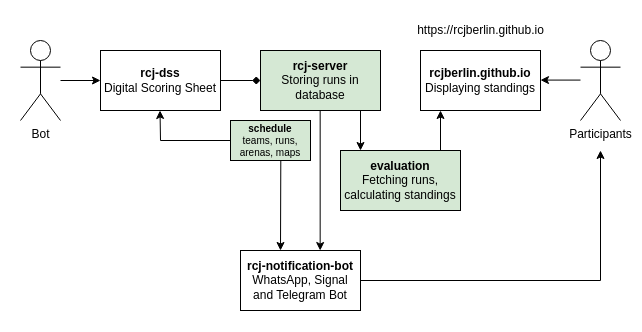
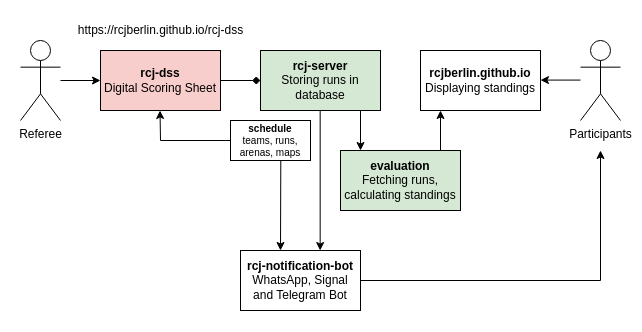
  <mxCell id="0" />
  <mxCell id="1" parent="0" />
- <mxCell id="2" value="&lt;div&gt;Bot&lt;/div&gt;" style="shape=umlActor;verticalLabelPosition=bottom;labelBackgroundColor=none;verticalAlign=top;html=1;outlineConnect=0;" parent="1" vertex="1"><mxGeometry x="20" y="40" width="40" height="80" as="geometry" /></mxCell>
+ <mxCell id="2" value="&lt;div&gt;Referee&lt;/div&gt;" style="shape=umlActor;verticalLabelPosition=bottom;labelBackgroundColor=none;verticalAlign=top;html=1;outlineConnect=0;" parent="1" vertex="1"><mxGeometry x="20" y="40" width="40" height="80" as="geometry" /></mxCell>
  <mxCell id="3" style="edgeStyle=orthogonalEdgeStyle;rounded=0;orthogonalLoop=1;jettySize=auto;html=1;exitX=1;exitY=0.5;exitDx=0;exitDy=0;entryX=0;entryY=0.5;entryDx=0;entryDy=0;endArrow=diamond;" parent="1" source="4" target="5" edge="1"><mxGeometry relative="1" as="geometry" /></mxCell>
- <mxCell id="4" value="&lt;div&gt;&lt;b&gt;rcj-dss&lt;/b&gt;&lt;/div&gt;&lt;div&gt;Digital Scoring Sheet&lt;/div&gt;" style="rounded=0;whiteSpace=wrap;html=1;" parent="1" vertex="1"><mxGeometry x="100" y="50" width="120" height="60" as="geometry" /></mxCell>
+ <mxCell id="4" value="&lt;div&gt;&lt;b&gt;rcj-dss&lt;/b&gt;&lt;/div&gt;&lt;div&gt;Digital Scoring Sheet&lt;/div&gt;" style="rounded=0;whiteSpace=wrap;html=1;fillColor=#f8cecc;" parent="1" vertex="1"><mxGeometry x="100" y="50" width="120" height="60" as="geometry" /></mxCell>
  <mxCell id="5" value="&lt;div&gt;&lt;b&gt;rcj-server&lt;/b&gt;&lt;/div&gt;&lt;div&gt;Storing runs in database&lt;br&gt;&lt;/div&gt;" style="rounded=0;whiteSpace=wrap;html=1;fillColor=#d5e8d4;" parent="1" vertex="1"><mxGeometry x="260" y="50" width="120" height="60" as="geometry" /></mxCell>
  <mxCell id="6" value="&lt;div&gt;&lt;b&gt;evaluation&lt;/b&gt;&lt;/div&gt;&lt;div&gt;Fetching runs, calculating standings&lt;br&gt;&lt;/div&gt;" style="rounded=0;whiteSpace=wrap;html=1;fillColor=#d5e8d4;" parent="1" vertex="1"><mxGeometry x="340" y="150" width="120" height="60" as="geometry" /></mxCell>
  <mxCell id="7" value="&lt;div&gt;&lt;b&gt;rcjberlin.github.io&lt;/b&gt;&lt;/div&gt;&lt;div&gt;Displaying standings&lt;br&gt;&lt;b&gt;&lt;/b&gt;&lt;/div&gt;" style="rounded=0;whiteSpace=wrap;html=1;" parent="1" vertex="1"><mxGeometry x="420" y="50" width="120" height="60" as="geometry" /></mxCell>
  <mxCell id="8" value="&lt;div&gt;Participants&lt;/div&gt;" style="shape=umlActor;verticalLabelPosition=bottom;labelBackgroundColor=none;verticalAlign=top;html=1;outlineConnect=0;" parent="1" vertex="1"><mxGeometry x="580" y="40" width="40" height="80" as="geometry" /></mxCell>
  <mxCell id="9" value="" style="endArrow=classic;html=1;entryX=0;entryY=0.5;entryDx=0;entryDy=0;" parent="1" target="4" edge="1"><mxGeometry width="50" height="50" relative="1" as="geometry"><mxPoint x="60" y="80" as="sourcePoint" /><mxPoint x="80" y="220" as="targetPoint" /></mxGeometry></mxCell>
  <mxCell id="10" value="" style="endArrow=classic;html=1;" parent="1" edge="1"><mxGeometry width="50" height="50" relative="1" as="geometry"><mxPoint x="360" y="110" as="sourcePoint" /><mxPoint x="360" y="150" as="targetPoint" /></mxGeometry></mxCell>
  <mxCell id="11" value="" style="endArrow=classic;html=1;" parent="1" edge="1"><mxGeometry width="50" height="50" relative="1" as="geometry"><mxPoint x="440" y="150" as="sourcePoint" /><mxPoint x="440" y="110" as="targetPoint" /></mxGeometry></mxCell>
  <mxCell id="12" value="" style="endArrow=classic;html=1;" parent="1" edge="1"><mxGeometry width="50" height="50" relative="1" as="geometry"><mxPoint x="580" y="79.58" as="sourcePoint" /><mxPoint x="540" y="79.58" as="targetPoint" /></mxGeometry></mxCell>
- <mxCell id="14" value="&lt;div&gt;https://rcjberlin.github.io&lt;/div&gt;" style="text;html=1;align=center;verticalAlign=middle;resizable=0;points=[];autosize=1;" parent="1" vertex="1"><mxGeometry x="410" y="20" width="140" height="20" as="geometry" /></mxCell>
+ <mxCell id="13" value="https://rcjberlin.github.io/rcj-dss" style="text;html=1;align=center;verticalAlign=middle;resizable=0;points=[];autosize=1;" parent="1" vertex="1"><mxGeometry x="70" y="20" width="180" height="20" as="geometry" /></mxCell>
  <mxCell id="15" value="" style="endArrow=classic;html=1;" parent="1" edge="1"><mxGeometry width="50" height="50" relative="1" as="geometry"><mxPoint x="319.66" y="110" as="sourcePoint" /><mxPoint x="319.66" y="250" as="targetPoint" /></mxGeometry></mxCell>
  <mxCell id="16" value="" style="endArrow=classic;html=1;rounded=0;startArrow=none;" parent="1" edge="1" source="20"><mxGeometry width="50" height="50" relative="1" as="geometry"><mxPoint x="300" y="280" as="sourcePoint" /><mxPoint x="600" y="150" as="targetPoint" /><Array as="points"><mxPoint x="600" y="280" /></Array></mxGeometry></mxCell>
- <mxCell id="17" value="&lt;div style=&quot;font-size: 10px&quot;&gt;&lt;b&gt;&lt;font style=&quot;font-size: 10px&quot;&gt;schedule&lt;/font&gt;&lt;/b&gt;&lt;/div&gt;&lt;div style=&quot;font-size: 10px&quot;&gt;&lt;font style=&quot;font-size: 10px&quot;&gt;teams, runs, arenas, maps&lt;/font&gt;&lt;br&gt;&lt;/div&gt;" style="rounded=0;whiteSpace=wrap;html=1;fillColor=#d5e8d4;" parent="1" vertex="1"><mxGeometry x="230" y="120" width="80" height="40" as="geometry" /></mxCell>
+ <mxCell id="17" value="&lt;div style=&quot;font-size: 10px&quot;&gt;&lt;b&gt;&lt;font style=&quot;font-size: 10px&quot;&gt;schedule&lt;/font&gt;&lt;/b&gt;&lt;/div&gt;&lt;div style=&quot;font-size: 10px&quot;&gt;&lt;font style=&quot;font-size: 10px&quot;&gt;teams, runs, arenas, maps&lt;/font&gt;&lt;br&gt;&lt;/div&gt;" style="rounded=0;whiteSpace=wrap;html=1;" parent="1" vertex="1"><mxGeometry x="230" y="120" width="80" height="40" as="geometry" /></mxCell>
  <mxCell id="18" value="" style="endArrow=classic;html=1;jumpSize=6;rounded=0;" parent="1" edge="1"><mxGeometry width="50" height="50" relative="1" as="geometry"><mxPoint x="230" y="140" as="sourcePoint" /><mxPoint x="159.5" y="110" as="targetPoint" /><Array as="points"><mxPoint x="160" y="140" /></Array></mxGeometry></mxCell>
  <mxCell id="19" value="" style="endArrow=classic;html=1;" parent="1" edge="1"><mxGeometry width="50" height="50" relative="1" as="geometry"><mxPoint x="280.31" y="160" as="sourcePoint" /><mxPoint x="280" y="250" as="targetPoint" /></mxGeometry></mxCell>
  <mxCell id="20" value="&lt;b&gt;rcj-notification-bot&lt;/b&gt;&lt;div&gt;WhatsApp, Signal and Telegram Bot&lt;br&gt;&lt;/div&gt;" style="rounded=0;whiteSpace=wrap;html=1;" parent="1" vertex="1"><mxGeometry x="240" y="250" width="120" height="60" as="geometry" /></mxCell>
